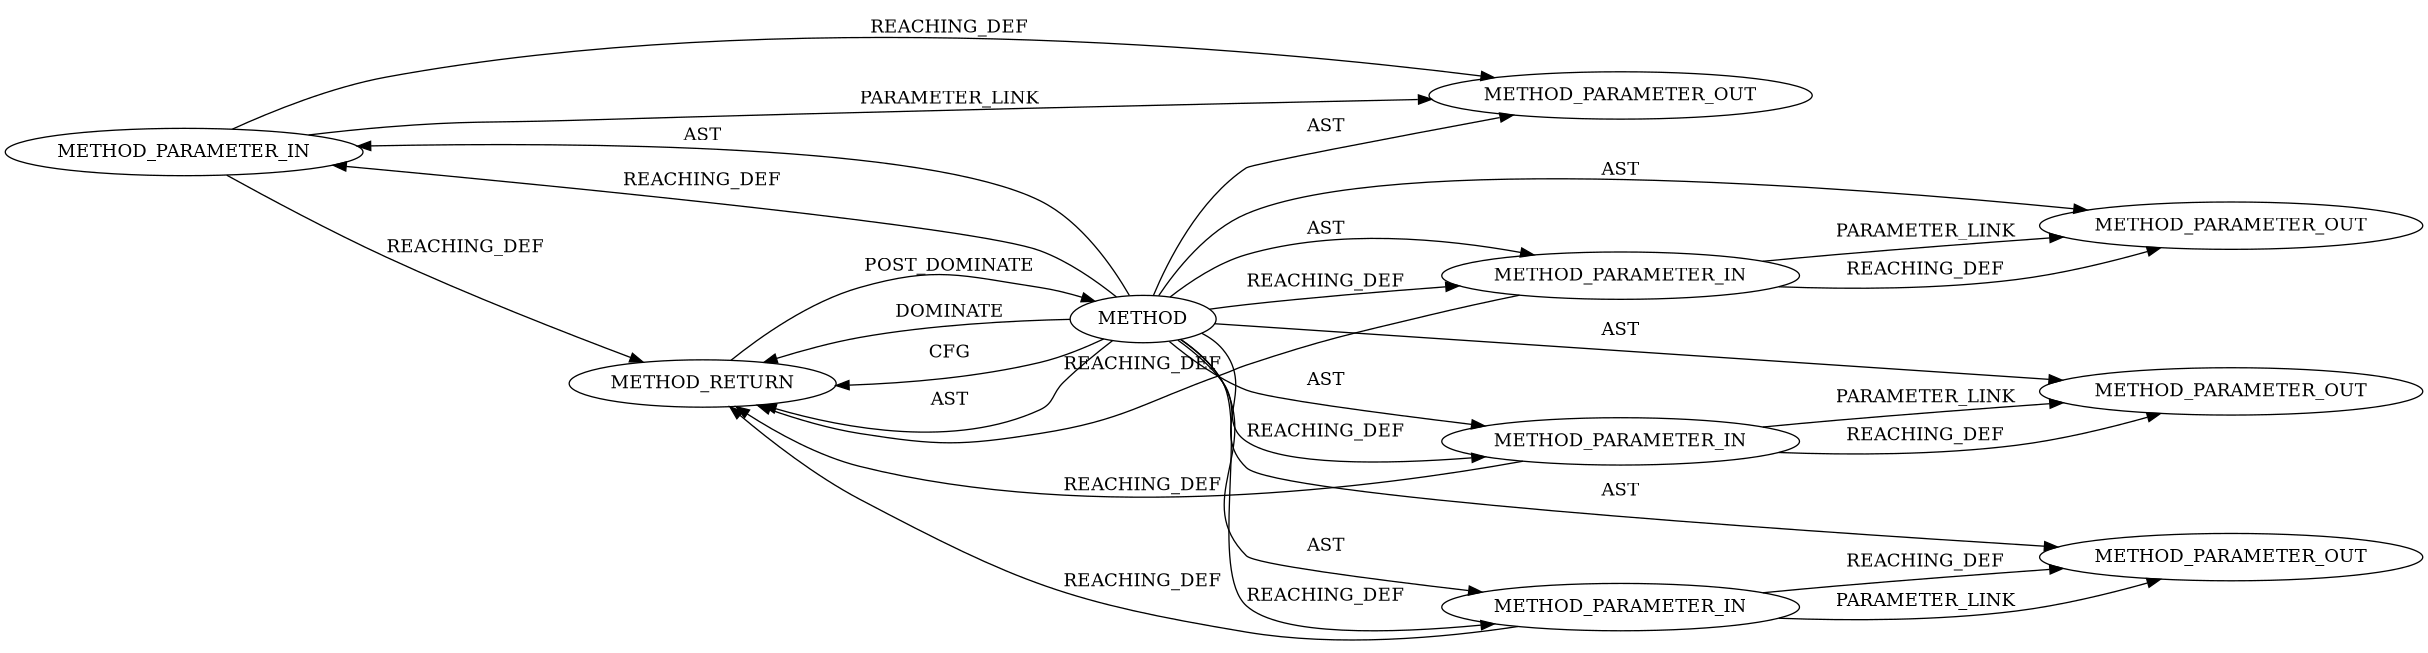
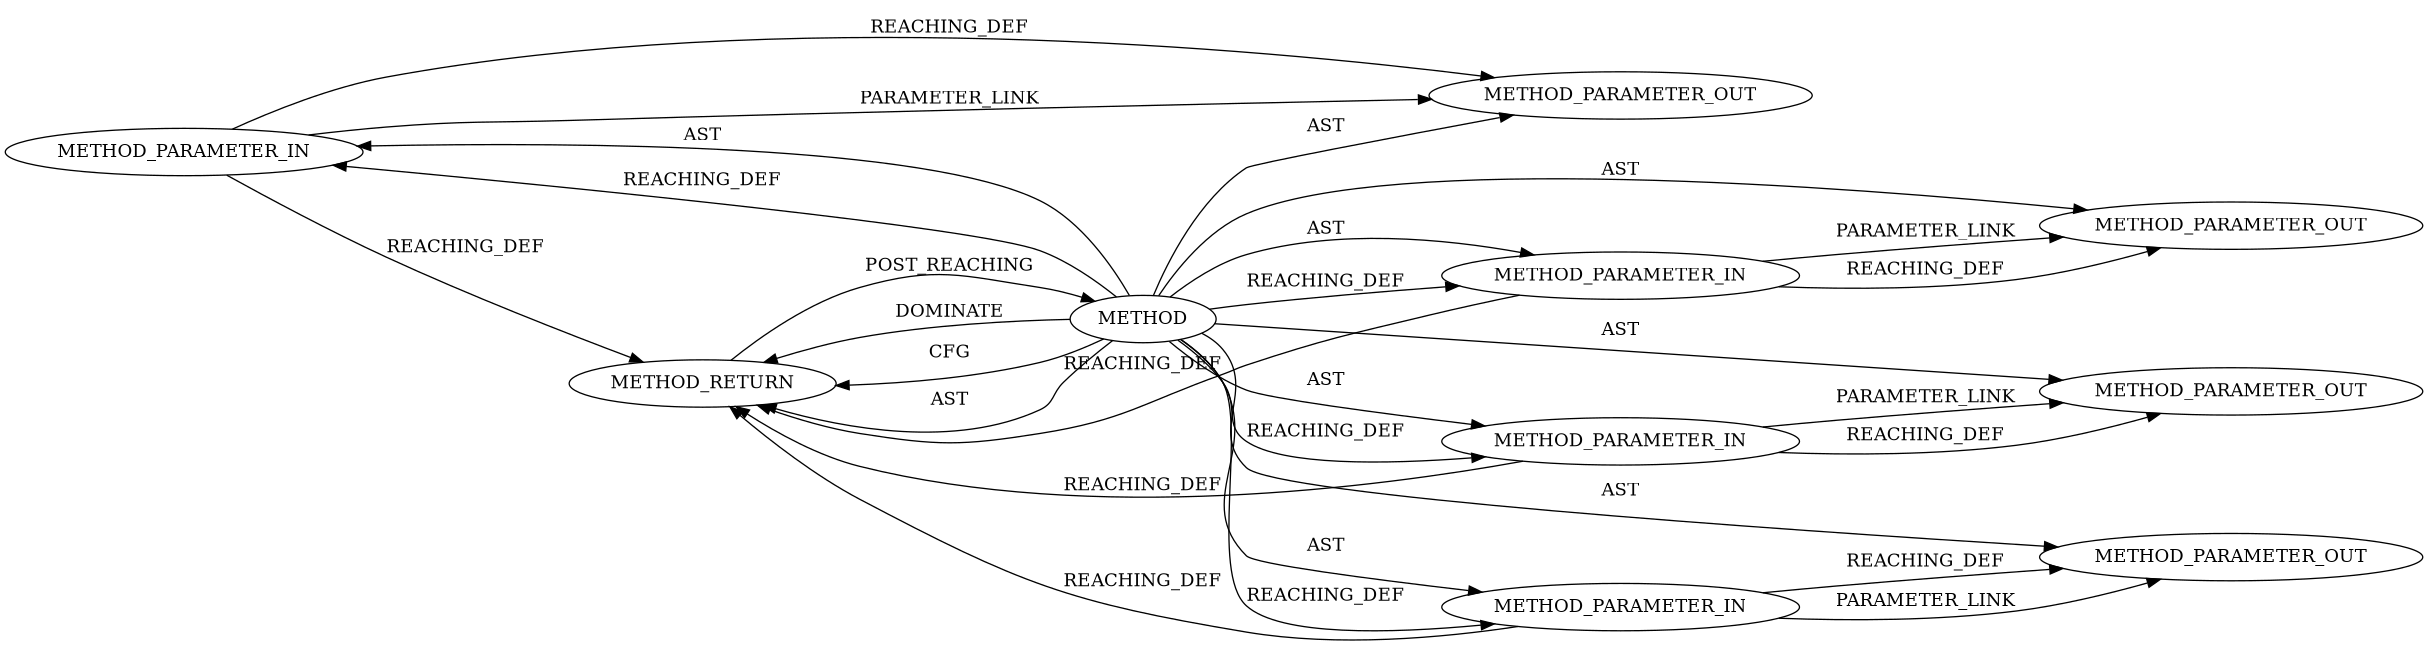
  digraph {
    rankdir=LR
    node [CODE=p2 EVALUATION_STRATEGY=BY_VALUE IS_VARIADIC=false NAME=p2 ORDER=2 TYPE_FULL_NAME=ANY]
    n1 [INDEX=2 label=METHOD_PARAMETER_OUT]
    n2 [INDEX=2 label=METHOD_PARAMETER_IN]
    n3 [CODE=RET label=METHOD_RETURN IS_VARIADIC="" NAME=""]
    n4 [AST_PARENT_FULL_NAME="<global>" AST_PARENT_TYPE=NAMESPACE_BLOCK CODE="<empty>" FILENAME="<empty>" FULL_NAME=EVP_PKEY_decrypt IS_EXTERNAL=true NAME=EVP_PKEY_decrypt ORDER=0 label=METHOD EVALUATION_STRATEGY="" IS_VARIADIC="" TYPE_FULL_NAME=""]
    n5 [CODE=p1 INDEX=1 NAME=p1 ORDER=1 label=METHOD_PARAMETER_IN]
    n6 [CODE=p1 INDEX=1 NAME=p1 ORDER=1 label=METHOD_PARAMETER_OUT]
    n7 [CODE=p3 INDEX=3 NAME=p3 ORDER=3 label=METHOD_PARAMETER_OUT]
    n8 [CODE=p4 INDEX=4 NAME=p4 ORDER=4 label=METHOD_PARAMETER_IN]
    n9 [CODE=p4 INDEX=4 NAME=p4 ORDER=4 label=METHOD_PARAMETER_OUT]
    n10 [CODE=p3 INDEX=3 NAME=p3 ORDER=3 label=METHOD_PARAMETER_IN]
    n2 -> n1 [VARIABLE=p2 label=REACHING_DEF]
    n2 -> n1 [label=PARAMETER_LINK]
    n2 -> n3 [VARIABLE=p2 label=REACHING_DEF]
-   n3 -> n4 [label=POST_DOMINATE]
+   n3 -> n4 [label=POST_REACHING]
    n4 -> n1 [label=AST]
    n4 -> n2 [label=AST]
    n4 -> n2 [label=REACHING_DEF]
    n4 -> n3 [label=DOMINATE]
    n4 -> n3 [label=CFG]
    n4 -> n3 [label=AST]
    n4 -> n5 [label=AST]
    n4 -> n5 [label=REACHING_DEF]
    n4 -> n6 [label=AST]
    n4 -> n7 [label=AST]
    n4 -> n8 [label=AST]
    n4 -> n8 [label=REACHING_DEF]
    n4 -> n9 [label=AST]
    n4 -> n10 [label=AST]
    n4 -> n10 [label=REACHING_DEF]
    n5 -> n3 [VARIABLE=p1 label=REACHING_DEF]
    n5 -> n6 [label=PARAMETER_LINK]
    n5 -> n6 [VARIABLE=p1 label=REACHING_DEF]
    n8 -> n3 [VARIABLE=p4 label=REACHING_DEF]
    n8 -> n9 [VARIABLE=p4 label=REACHING_DEF]
    n8 -> n9 [label=PARAMETER_LINK]
    n10 -> n3 [VARIABLE=p3 label=REACHING_DEF]
    n10 -> n7 [label=PARAMETER_LINK]
    n10 -> n7 [VARIABLE=p3 label=REACHING_DEF]
  }
